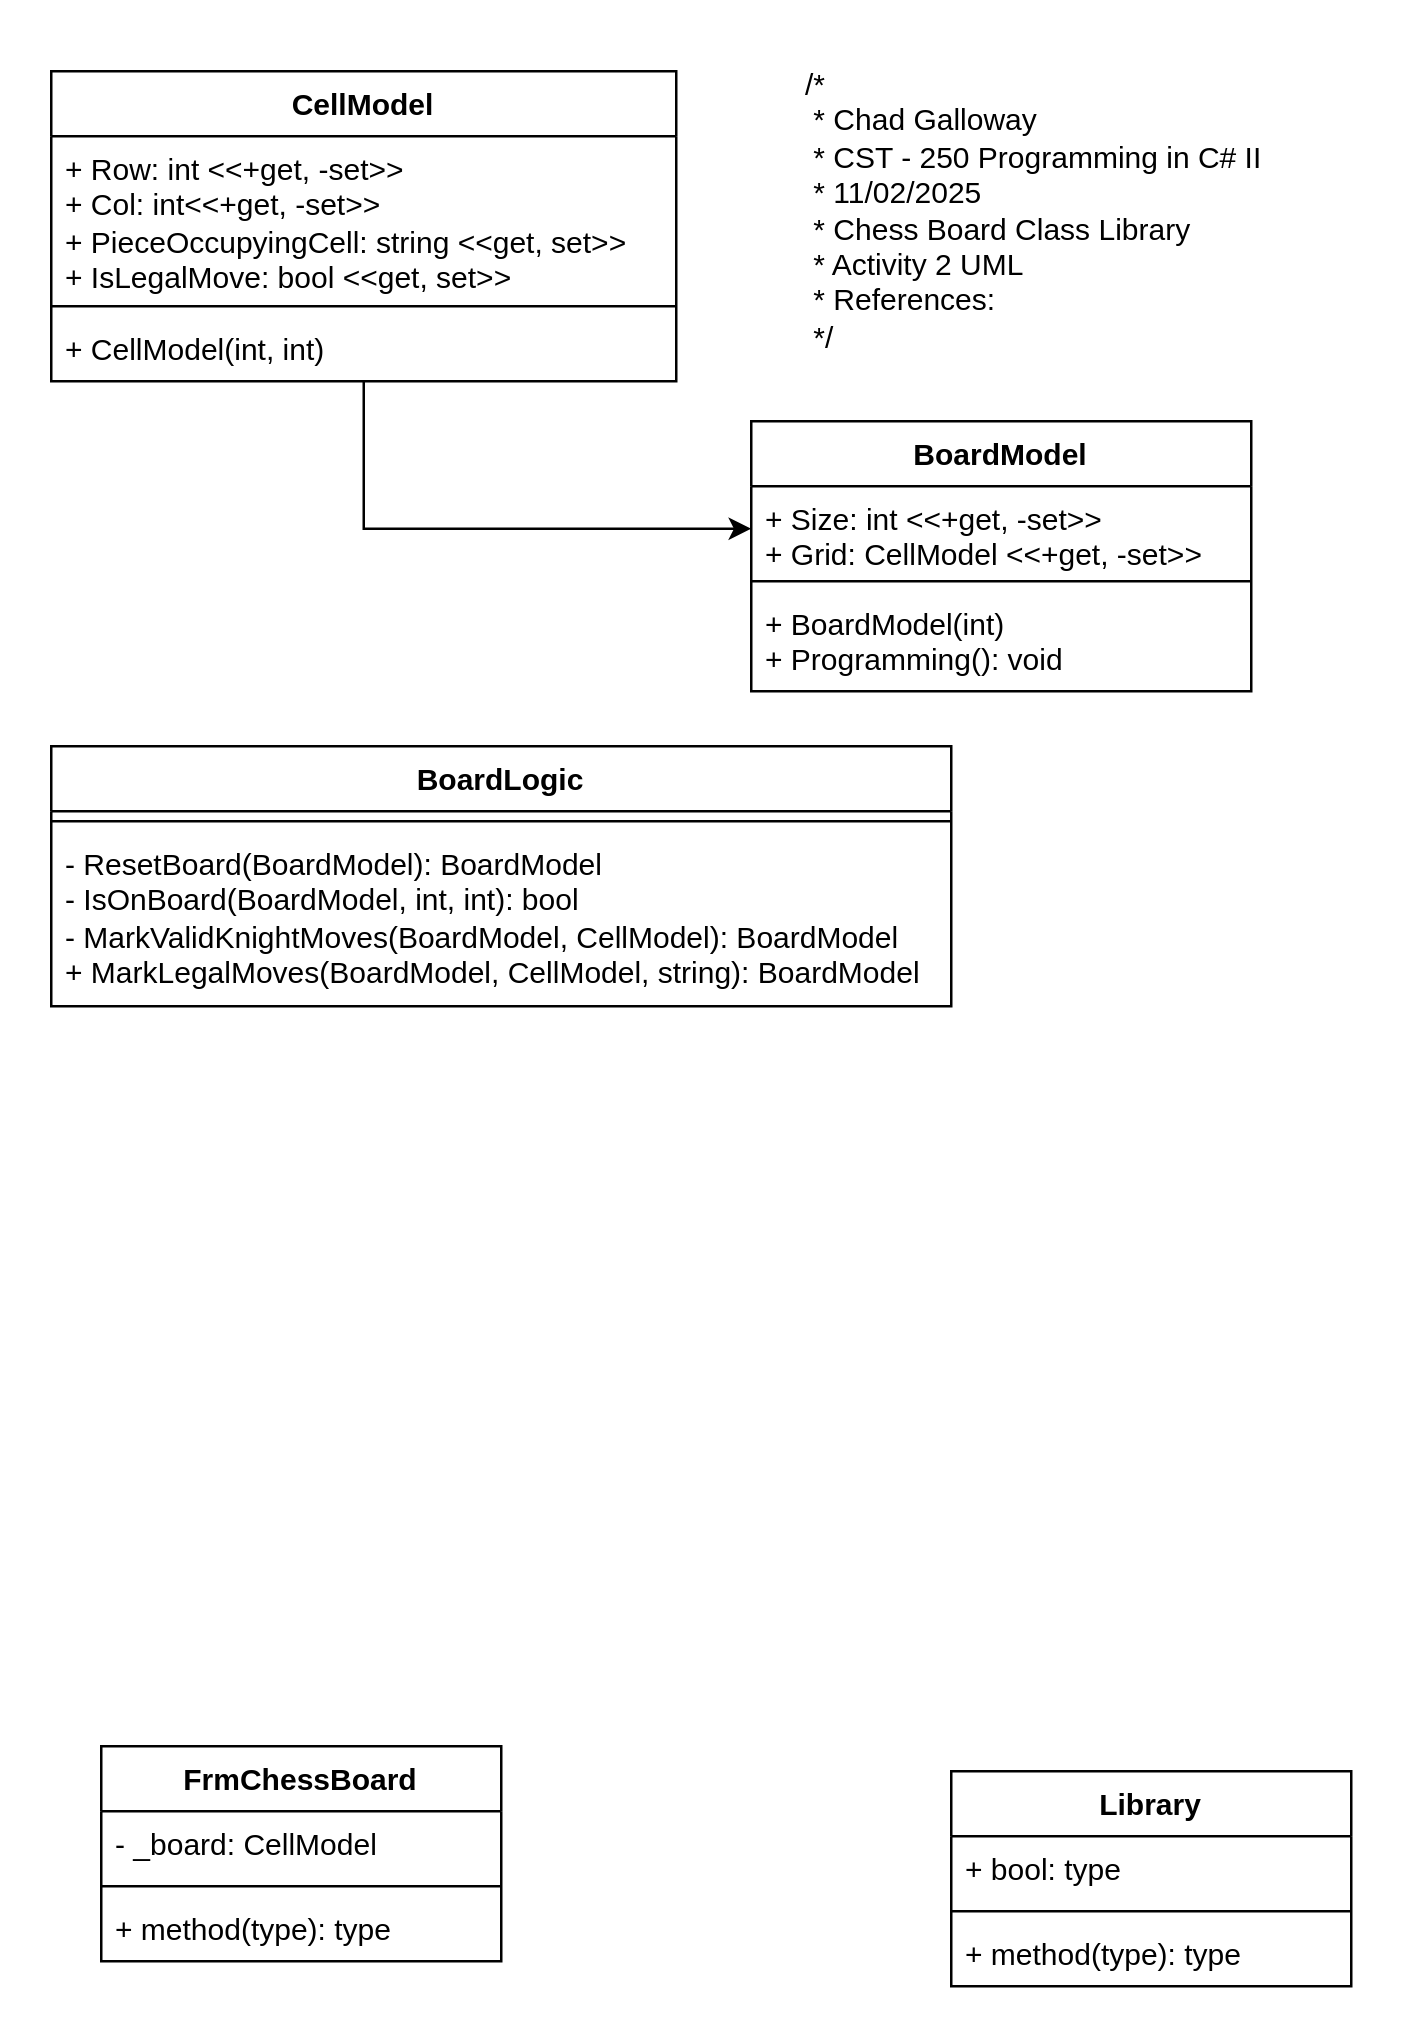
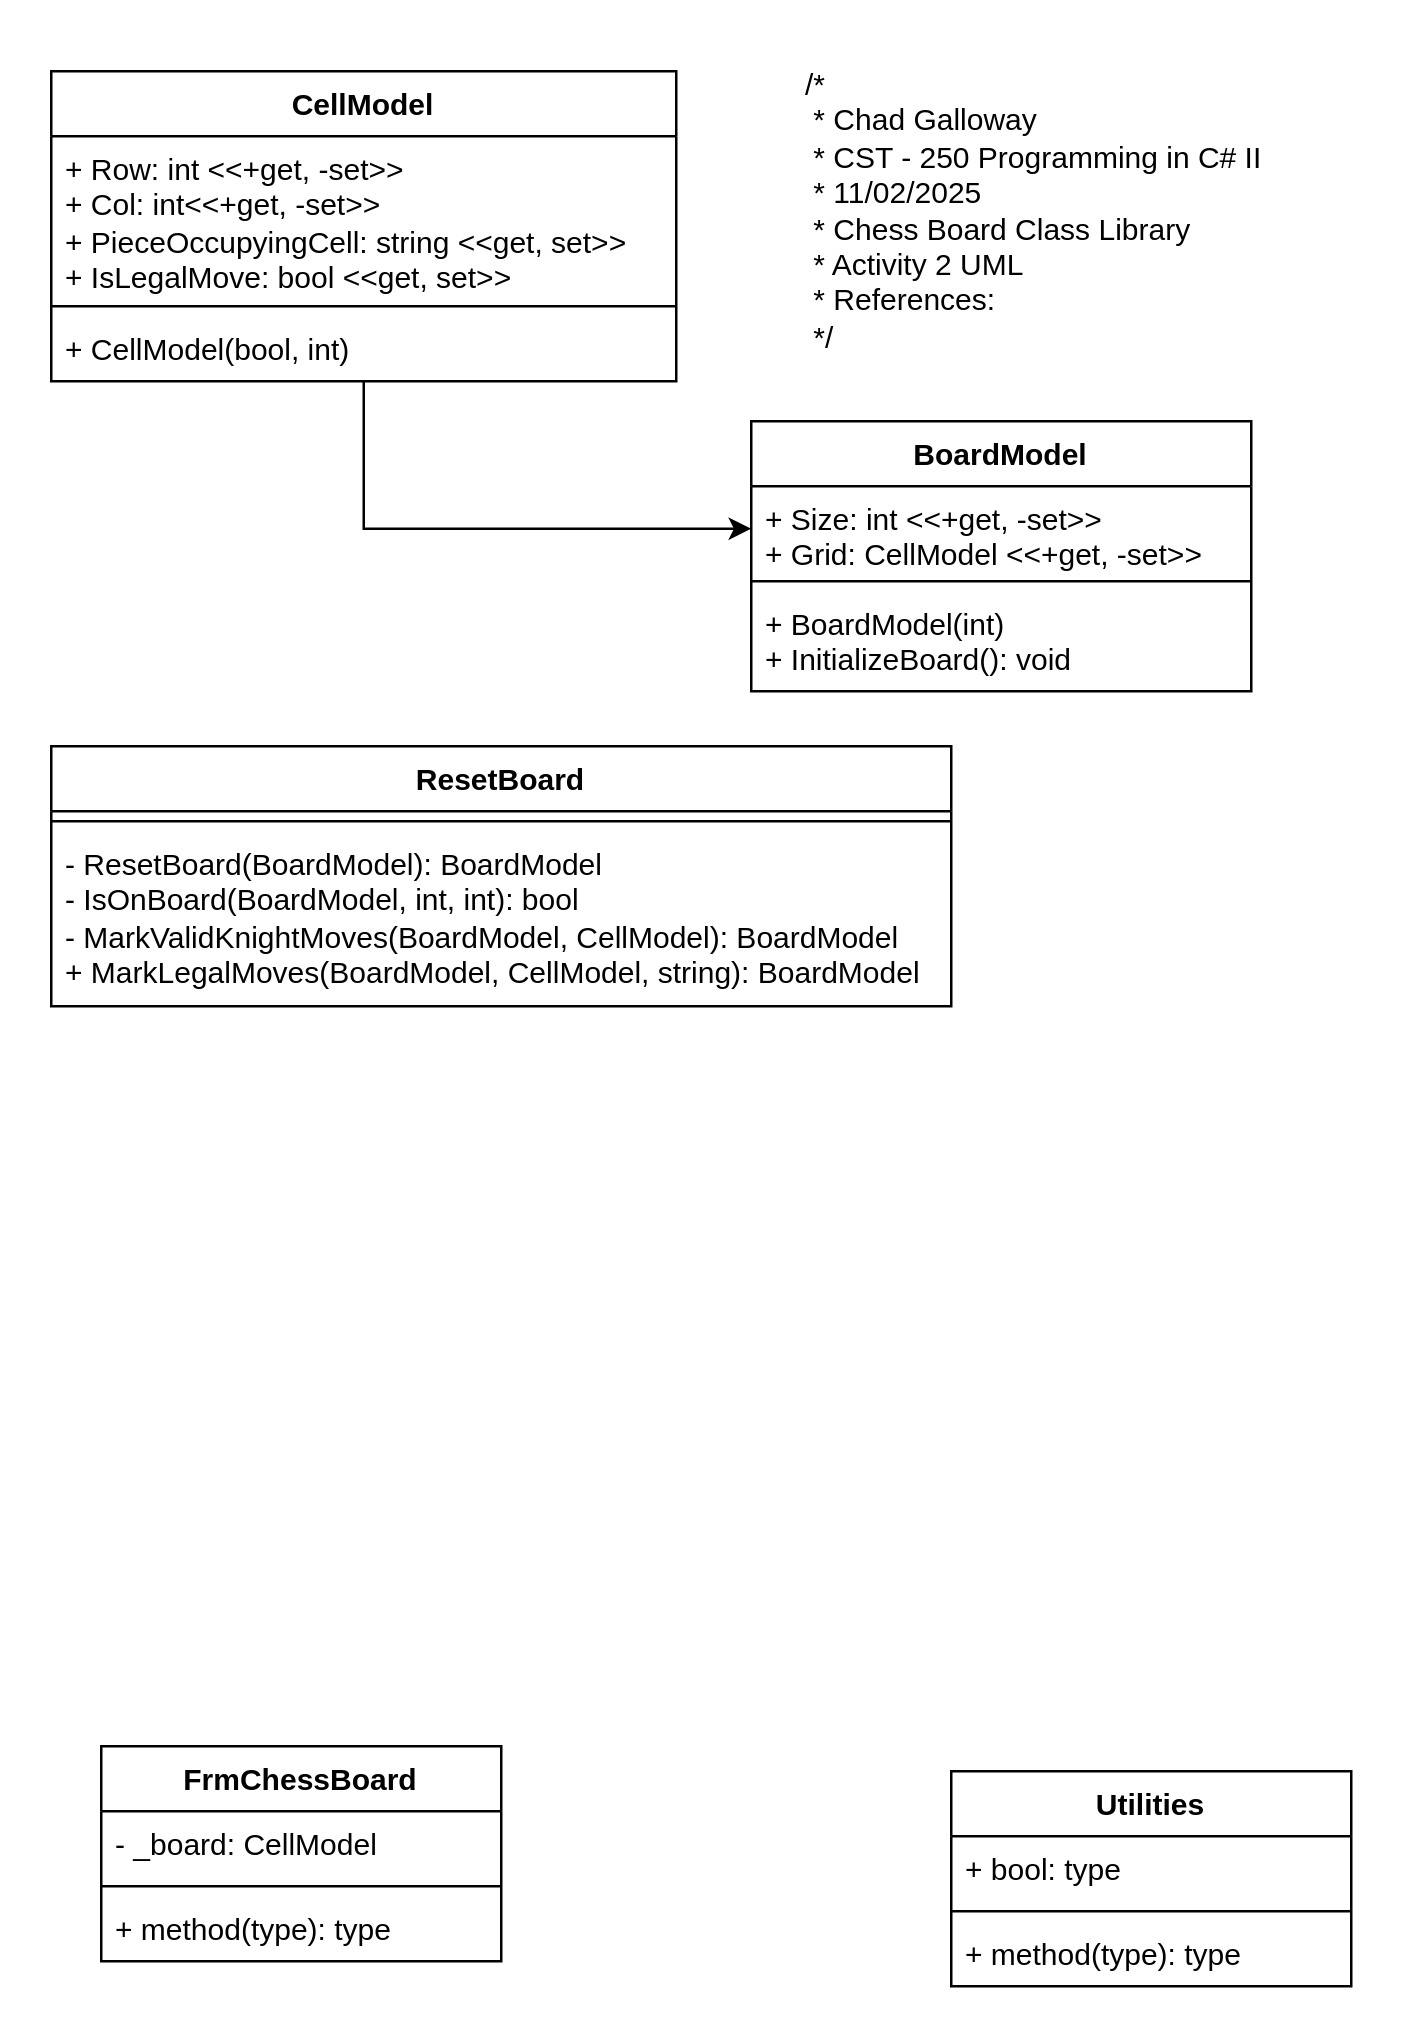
  <mxCell id="0" />
  <mxCell id="1" parent="0" />
  <mxCell id="2" style="edgeStyle=orthogonalEdgeStyle;rounded=0;orthogonalLoop=1;jettySize=auto;html=1;entryX=0;entryY=0.5;entryDx=0;entryDy=0;" edge="1" parent="1" source="3" target="8"><mxGeometry relative="1" as="geometry" /></mxCell>
  <mxCell id="3" value="CellModel" style="swimlane;fontStyle=1;align=center;verticalAlign=top;childLayout=stackLayout;horizontal=1;startSize=26;horizontalStack=0;resizeParent=1;resizeParentMax=0;resizeLast=0;collapsible=1;marginBottom=0;whiteSpace=wrap;html=1;" parent="1" vertex="1"><mxGeometry x="20" y="28" width="250" height="124" as="geometry" /></mxCell>
  <mxCell id="4" value="+ Row: int &amp;lt;&amp;lt;+get, -set&amp;gt;&amp;gt;&lt;div&gt;+ Col: int&amp;lt;&amp;lt;+get, -set&amp;gt;&amp;gt;&lt;/div&gt;&lt;div&gt;+ PieceOccupyingCell: string &amp;lt;&amp;lt;get, set&amp;gt;&amp;gt;&lt;/div&gt;&lt;div&gt;+ IsLegalMove: bool &amp;lt;&amp;lt;get, set&amp;gt;&amp;gt;&lt;/div&gt;" style="text;strokeColor=none;fillColor=none;align=left;verticalAlign=top;spacingLeft=4;spacingRight=4;overflow=hidden;rotatable=0;points=[[0,0.5],[1,0.5]];portConstraint=eastwest;whiteSpace=wrap;html=1;" parent="3" vertex="1"><mxGeometry y="26" width="250" height="64" as="geometry" /></mxCell>
  <mxCell id="5" value="" style="line;strokeWidth=1;fillColor=none;align=left;verticalAlign=middle;spacingTop=-1;spacingLeft=3;spacingRight=3;rotatable=0;labelPosition=right;points=[];portConstraint=eastwest;strokeColor=inherit;" parent="3" vertex="1"><mxGeometry y="90" width="250" height="8" as="geometry" /></mxCell>
- <mxCell id="6" value="+ CellModel(int, int)" style="text;strokeColor=none;fillColor=none;align=left;verticalAlign=top;spacingLeft=4;spacingRight=4;overflow=hidden;rotatable=0;points=[[0,0.5],[1,0.5]];portConstraint=eastwest;whiteSpace=wrap;html=1;" parent="3" vertex="1"><mxGeometry y="98" width="250" height="26" as="geometry" /></mxCell>
+ <mxCell id="6" value="+ CellModel(bool, int)" style="text;strokeColor=none;fillColor=none;align=left;verticalAlign=top;spacingLeft=4;spacingRight=4;overflow=hidden;rotatable=0;points=[[0,0.5],[1,0.5]];portConstraint=eastwest;whiteSpace=wrap;html=1;" parent="3" vertex="1"><mxGeometry y="98" width="250" height="26" as="geometry" /></mxCell>
  <mxCell id="7" value="BoardModel" style="swimlane;fontStyle=1;align=center;verticalAlign=top;childLayout=stackLayout;horizontal=1;startSize=26;horizontalStack=0;resizeParent=1;resizeParentMax=0;resizeLast=0;collapsible=1;marginBottom=0;whiteSpace=wrap;html=1;" parent="1" vertex="1"><mxGeometry x="300" y="168" width="200" height="108" as="geometry" /></mxCell>
  <mxCell id="8" value="+ Size: int &amp;lt;&amp;lt;+get, -set&amp;gt;&amp;gt;&lt;div&gt;+ Grid: CellModel &amp;lt;&amp;lt;+get, -set&amp;gt;&amp;gt;&lt;/div&gt;" style="text;strokeColor=none;fillColor=none;align=left;verticalAlign=top;spacingLeft=4;spacingRight=4;overflow=hidden;rotatable=0;points=[[0,0.5],[1,0.5]];portConstraint=eastwest;whiteSpace=wrap;html=1;" parent="7" vertex="1"><mxGeometry y="26" width="200" height="34" as="geometry" /></mxCell>
  <mxCell id="9" value="" style="line;strokeWidth=1;fillColor=none;align=left;verticalAlign=middle;spacingTop=-1;spacingLeft=3;spacingRight=3;rotatable=0;labelPosition=right;points=[];portConstraint=eastwest;strokeColor=inherit;" parent="7" vertex="1"><mxGeometry y="60" width="200" height="8" as="geometry" /></mxCell>
- <mxCell id="10" value="+ BoardModel(int)&lt;div&gt;+ Programming(): void&lt;/div&gt;" style="text;strokeColor=none;fillColor=none;align=left;verticalAlign=top;spacingLeft=4;spacingRight=4;overflow=hidden;rotatable=0;points=[[0,0.5],[1,0.5]];portConstraint=eastwest;whiteSpace=wrap;html=1;" parent="7" vertex="1"><mxGeometry y="68" width="200" height="40" as="geometry" /></mxCell>
- <mxCell id="11" value="BoardLogic" style="swimlane;fontStyle=1;align=center;verticalAlign=top;childLayout=stackLayout;horizontal=1;startSize=26;horizontalStack=0;resizeParent=1;resizeParentMax=0;resizeLast=0;collapsible=1;marginBottom=0;whiteSpace=wrap;html=1;" parent="1" vertex="1"><mxGeometry x="20" y="298" width="360" height="104" as="geometry" /></mxCell>
+ <mxCell id="10" value="+ BoardModel(int)&lt;div&gt;+ InitializeBoard(): void&lt;/div&gt;" style="text;strokeColor=none;fillColor=none;align=left;verticalAlign=top;spacingLeft=4;spacingRight=4;overflow=hidden;rotatable=0;points=[[0,0.5],[1,0.5]];portConstraint=eastwest;whiteSpace=wrap;html=1;" parent="7" vertex="1"><mxGeometry y="68" width="200" height="40" as="geometry" /></mxCell>
+ <mxCell id="11" value="ResetBoard" style="swimlane;fontStyle=1;align=center;verticalAlign=top;childLayout=stackLayout;horizontal=1;startSize=26;horizontalStack=0;resizeParent=1;resizeParentMax=0;resizeLast=0;collapsible=1;marginBottom=0;whiteSpace=wrap;html=1;" parent="1" vertex="1"><mxGeometry x="20" y="298" width="360" height="104" as="geometry" /></mxCell>
  <mxCell id="12" value="" style="line;strokeWidth=1;fillColor=none;align=left;verticalAlign=middle;spacingTop=-1;spacingLeft=3;spacingRight=3;rotatable=0;labelPosition=right;points=[];portConstraint=eastwest;strokeColor=inherit;" parent="11" vertex="1"><mxGeometry y="26" width="360" height="8" as="geometry" /></mxCell>
  <mxCell id="13" value="- ResetBoard(BoardModel): BoardModel&lt;div&gt;- IsOnBoard(BoardModel, int, int): bool&lt;/div&gt;&lt;div&gt;- MarkValidKnightMoves(BoardModel, CellModel): BoardModel&lt;/div&gt;&lt;div&gt;+ MarkLegalMoves(BoardModel, CellModel, string): BoardModel&lt;/div&gt;&lt;div&gt;&lt;br&gt;&lt;/div&gt;" style="text;strokeColor=none;fillColor=none;align=left;verticalAlign=top;spacingLeft=4;spacingRight=4;overflow=hidden;rotatable=0;points=[[0,0.5],[1,0.5]];portConstraint=eastwest;whiteSpace=wrap;html=1;" parent="11" vertex="1"><mxGeometry y="34" width="360" height="70" as="geometry" /></mxCell>
- <mxCell id="14" value="Library" style="swimlane;fontStyle=1;align=center;verticalAlign=top;childLayout=stackLayout;horizontal=1;startSize=26;horizontalStack=0;resizeParent=1;resizeParentMax=0;resizeLast=0;collapsible=1;marginBottom=0;whiteSpace=wrap;html=1;" parent="1" vertex="1"><mxGeometry x="380" y="708" width="160" height="86" as="geometry" /></mxCell>
+ <mxCell id="14" value="Utilities" style="swimlane;fontStyle=1;align=center;verticalAlign=top;childLayout=stackLayout;horizontal=1;startSize=26;horizontalStack=0;resizeParent=1;resizeParentMax=0;resizeLast=0;collapsible=1;marginBottom=0;whiteSpace=wrap;html=1;" parent="1" vertex="1"><mxGeometry x="380" y="708" width="160" height="86" as="geometry" /></mxCell>
  <mxCell id="15" value="+ bool: type" style="text;strokeColor=none;fillColor=none;align=left;verticalAlign=top;spacingLeft=4;spacingRight=4;overflow=hidden;rotatable=0;points=[[0,0.5],[1,0.5]];portConstraint=eastwest;whiteSpace=wrap;html=1;" parent="14" vertex="1"><mxGeometry y="26" width="160" height="26" as="geometry" /></mxCell>
  <mxCell id="16" value="" style="line;strokeWidth=1;fillColor=none;align=left;verticalAlign=middle;spacingTop=-1;spacingLeft=3;spacingRight=3;rotatable=0;labelPosition=right;points=[];portConstraint=eastwest;strokeColor=inherit;" parent="14" vertex="1"><mxGeometry y="52" width="160" height="8" as="geometry" /></mxCell>
  <mxCell id="17" value="+ method(type): type" style="text;strokeColor=none;fillColor=none;align=left;verticalAlign=top;spacingLeft=4;spacingRight=4;overflow=hidden;rotatable=0;points=[[0,0.5],[1,0.5]];portConstraint=eastwest;whiteSpace=wrap;html=1;" parent="14" vertex="1"><mxGeometry y="60" width="160" height="26" as="geometry" /></mxCell>
  <mxCell id="18" value="FrmChessBoard" style="swimlane;fontStyle=1;align=center;verticalAlign=top;childLayout=stackLayout;horizontal=1;startSize=26;horizontalStack=0;resizeParent=1;resizeParentMax=0;resizeLast=0;collapsible=1;marginBottom=0;whiteSpace=wrap;html=1;" parent="1" vertex="1"><mxGeometry x="40" y="698" width="160" height="86" as="geometry" /></mxCell>
  <mxCell id="19" value="- _board: CellModel" style="text;strokeColor=none;fillColor=none;align=left;verticalAlign=top;spacingLeft=4;spacingRight=4;overflow=hidden;rotatable=0;points=[[0,0.5],[1,0.5]];portConstraint=eastwest;whiteSpace=wrap;html=1;" parent="18" vertex="1"><mxGeometry y="26" width="160" height="26" as="geometry" /></mxCell>
  <mxCell id="20" value="" style="line;strokeWidth=1;fillColor=none;align=left;verticalAlign=middle;spacingTop=-1;spacingLeft=3;spacingRight=3;rotatable=0;labelPosition=right;points=[];portConstraint=eastwest;strokeColor=inherit;" parent="18" vertex="1"><mxGeometry y="52" width="160" height="8" as="geometry" /></mxCell>
  <mxCell id="21" value="+ method(type): type" style="text;strokeColor=none;fillColor=none;align=left;verticalAlign=top;spacingLeft=4;spacingRight=4;overflow=hidden;rotatable=0;points=[[0,0.5],[1,0.5]];portConstraint=eastwest;whiteSpace=wrap;html=1;" parent="18" vertex="1"><mxGeometry y="60" width="160" height="26" as="geometry" /></mxCell>
  <mxCell id="22" value="/*&#10; * Chad Galloway&#10; * CST - 250 Programming in C# II&#10; * 11/02/2025&#10; * Chess Board Class Library&#10; * Activity 2 UML&#10; * References:&#10; */" style="text;whiteSpace=wrap;" parent="1" vertex="1"><mxGeometry x="320" y="20" width="220" height="140" as="geometry" /></mxCell>
